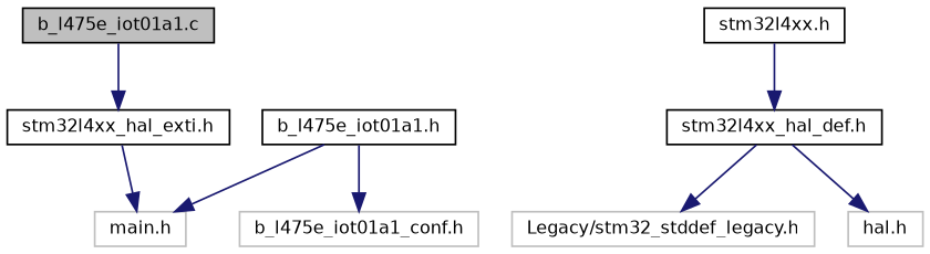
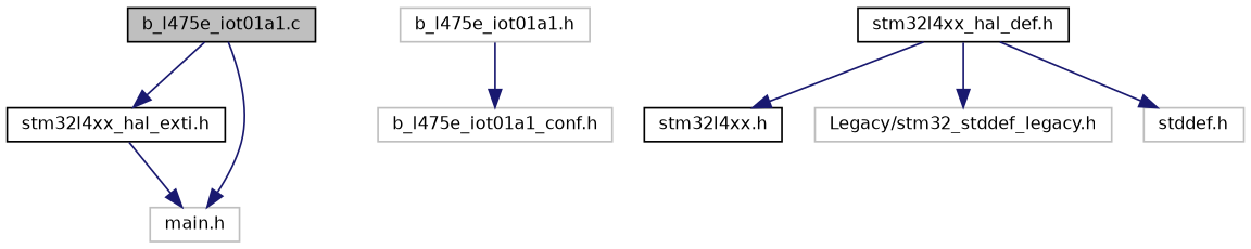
  digraph {
    node [color=black fillcolor=white fontname=Helvetica fontsize=10 shape=record style=filled]
    edge [color=midnightblue fontname=Helvetica fontsize=10 labelfontname=Helvetica labelfontsize=10 style=solid]
    n1 [fillcolor=grey75 fontcolor=black height=0.2 label="b_l475e_iot01a1.c" width=0.4]
    n2 [height=0.2 label="stm32l4xx_hal_exti.h" width=0.4]
-   n3 [height=0.2 label="b_l475e_iot01a1.h" width=0.4]
+   n3 [color=grey75 height=0.2 label="b_l475e_iot01a1.h" width=0.4]
    n4 [color=grey75 height=0.2 label="b_l475e_iot01a1_conf.h" width=0.4]
    n5 [color=grey75 height=0.2 label="main.h" width=0.4]
    n6 [height=0.2 label="stm32l4xx_hal_def.h" width=0.4]
    n7 [height=0.2 label="stm32l4xx.h" width=0.4]
    n8 [color=grey75 height=0.2 label="Legacy/stm32_stddef_legacy.h" width=0.4]
-   n9 [color=grey75 height=0.2 label="hal.h" width=0.4]
+   n9 [color=grey75 height=0.2 label="stddef.h" width=0.4]
    n1 -> n2
    n2 -> n5
    n3 -> n4
-   n3 -> n5
-   n7 -> n6
+   n1 -> n5
+   n6 -> n7
    n6 -> n8
    n6 -> n9
  }
